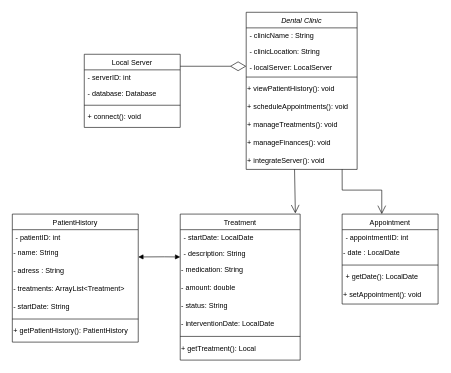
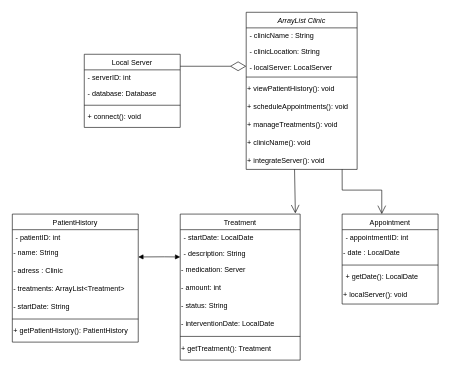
  <mxCell id="0" />
  <mxCell id="1" parent="0" />
- <mxCell id="2" value="Dental Clinic" style="swimlane;fontStyle=2;align=center;verticalAlign=top;childLayout=stackLayout;horizontal=1;startSize=26;horizontalStack=0;resizeParent=1;resizeLast=0;collapsible=1;marginBottom=0;rounded=0;shadow=0;strokeWidth=1;" parent="1" vertex="1"><mxGeometry x="410" y="20" width="185" height="262" as="geometry"><mxRectangle x="230" y="140" width="160" height="26" as="alternateBounds" /></mxGeometry></mxCell>
+ <mxCell id="2" value="ArrayList Clinic" style="swimlane;fontStyle=2;align=center;verticalAlign=top;childLayout=stackLayout;horizontal=1;startSize=26;horizontalStack=0;resizeParent=1;resizeLast=0;collapsible=1;marginBottom=0;rounded=0;shadow=0;strokeWidth=1;" parent="1" vertex="1"><mxGeometry x="410" y="20" width="185" height="262" as="geometry"><mxRectangle x="230" y="140" width="160" height="26" as="alternateBounds" /></mxGeometry></mxCell>
  <mxCell id="3" value="- clinicName : String" style="text;align=left;verticalAlign=top;spacingLeft=4;spacingRight=4;overflow=hidden;rotatable=0;points=[[0,0.5],[1,0.5]];portConstraint=eastwest;" parent="2" vertex="1"><mxGeometry y="26" width="185" height="26" as="geometry" /></mxCell>
  <mxCell id="4" value="- clinicLocation: String" style="text;align=left;verticalAlign=top;spacingLeft=4;spacingRight=4;overflow=hidden;rotatable=0;points=[[0,0.5],[1,0.5]];portConstraint=eastwest;rounded=0;shadow=0;html=0;" parent="2" vertex="1"><mxGeometry y="52" width="185" height="26" as="geometry" /></mxCell>
  <mxCell id="5" value="- localServer: LocalServer" style="text;align=left;verticalAlign=top;spacingLeft=4;spacingRight=4;overflow=hidden;rotatable=0;points=[[0,0.5],[1,0.5]];portConstraint=eastwest;rounded=0;shadow=0;html=0;" parent="2" vertex="1"><mxGeometry y="78" width="185" height="26" as="geometry" /></mxCell>
  <mxCell id="6" value="" style="line;html=1;strokeWidth=1;align=left;verticalAlign=middle;spacingTop=-1;spacingLeft=3;spacingRight=3;rotatable=0;labelPosition=right;points=[];portConstraint=eastwest;" parent="2" vertex="1"><mxGeometry y="104" width="185" height="8" as="geometry" /></mxCell>
  <mxCell id="7" value="+ viewPatientHistory(): void" style="text;html=1;align=left;verticalAlign=middle;resizable=0;points=[];autosize=1;strokeColor=none;fillColor=none;" parent="2" vertex="1"><mxGeometry y="112" width="185" height="30" as="geometry" /></mxCell>
  <mxCell id="8" value="+ scheduleAppointments(): void" style="text;html=1;align=left;verticalAlign=middle;resizable=0;points=[];autosize=1;strokeColor=none;fillColor=none;" parent="2" vertex="1"><mxGeometry y="142" width="185" height="30" as="geometry" /></mxCell>
  <mxCell id="9" value="+ manageTreatments(): void" style="text;html=1;align=left;verticalAlign=middle;resizable=0;points=[];autosize=1;strokeColor=none;fillColor=none;" parent="2" vertex="1"><mxGeometry y="172" width="185" height="30" as="geometry" /></mxCell>
- <mxCell id="10" value="+ manageFinances(): void" style="text;html=1;align=left;verticalAlign=middle;resizable=0;points=[];autosize=1;strokeColor=none;fillColor=none;" parent="2" vertex="1"><mxGeometry y="202" width="185" height="30" as="geometry" /></mxCell>
+ <mxCell id="10" value="+ clinicName(): void" style="text;html=1;align=left;verticalAlign=middle;resizable=0;points=[];autosize=1;strokeColor=none;fillColor=none;" parent="2" vertex="1"><mxGeometry y="202" width="185" height="30" as="geometry" /></mxCell>
  <mxCell id="11" value="+ integrateServer(): void" style="text;html=1;align=left;verticalAlign=middle;resizable=0;points=[];autosize=1;strokeColor=none;fillColor=none;" parent="2" vertex="1"><mxGeometry y="232" width="185" height="30" as="geometry" /></mxCell>
  <mxCell id="12" value="Local Server" style="swimlane;fontStyle=0;align=center;verticalAlign=top;childLayout=stackLayout;horizontal=1;startSize=26;horizontalStack=0;resizeParent=1;resizeLast=0;collapsible=1;marginBottom=0;rounded=0;shadow=0;strokeWidth=1;" parent="1" vertex="1"><mxGeometry x="140" y="90" width="160" height="122" as="geometry"><mxRectangle x="130" y="380" width="160" height="26" as="alternateBounds" /></mxGeometry></mxCell>
  <mxCell id="13" value="- serverID: int" style="text;align=left;verticalAlign=top;spacingLeft=4;spacingRight=4;overflow=hidden;rotatable=0;points=[[0,0.5],[1,0.5]];portConstraint=eastwest;" parent="12" vertex="1"><mxGeometry y="26" width="160" height="26" as="geometry" /></mxCell>
  <mxCell id="14" value="- database: Database" style="text;align=left;verticalAlign=top;spacingLeft=4;spacingRight=4;overflow=hidden;rotatable=0;points=[[0,0.5],[1,0.5]];portConstraint=eastwest;rounded=0;shadow=0;html=0;" parent="12" vertex="1"><mxGeometry y="52" width="160" height="28" as="geometry" /></mxCell>
  <mxCell id="15" value="" style="line;html=1;strokeWidth=1;align=left;verticalAlign=middle;spacingTop=-1;spacingLeft=3;spacingRight=3;rotatable=0;labelPosition=right;points=[];portConstraint=eastwest;" parent="12" vertex="1"><mxGeometry y="80" width="160" height="10" as="geometry" /></mxCell>
  <mxCell id="16" value="+ connect(): void" style="text;align=left;verticalAlign=top;spacingLeft=4;spacingRight=4;overflow=hidden;rotatable=0;points=[[0,0.5],[1,0.5]];portConstraint=eastwest;fontStyle=0" parent="12" vertex="1"><mxGeometry y="90" width="160" height="26" as="geometry" /></mxCell>
  <mxCell id="17" value="PatientHistory" style="swimlane;fontStyle=0;align=center;verticalAlign=top;childLayout=stackLayout;horizontal=1;startSize=26;horizontalStack=0;resizeParent=1;resizeLast=0;collapsible=1;marginBottom=0;rounded=0;shadow=0;strokeWidth=1;" parent="1" vertex="1"><mxGeometry x="20" y="356.5" width="210" height="213.5" as="geometry"><mxRectangle x="340" y="380" width="170" height="26" as="alternateBounds" /></mxGeometry></mxCell>
  <mxCell id="18" value="- patientID: int&#10;" style="text;align=left;verticalAlign=top;spacingLeft=4;spacingRight=4;overflow=hidden;rotatable=0;points=[[0,0.5],[1,0.5]];portConstraint=eastwest;" parent="17" vertex="1"><mxGeometry y="26" width="210" height="24" as="geometry" /></mxCell>
  <mxCell id="19" value="- name: String" style="text;html=1;align=left;verticalAlign=middle;resizable=0;points=[];autosize=1;strokeColor=none;fillColor=none;" parent="17" vertex="1"><mxGeometry y="50" width="210" height="30" as="geometry" /></mxCell>
- <mxCell id="20" value="- adress : String" style="text;html=1;align=left;verticalAlign=middle;resizable=0;points=[];autosize=1;strokeColor=none;fillColor=none;" vertex="1" parent="17"><mxGeometry y="80" width="210" height="30" as="geometry" /></mxCell>
+ <mxCell id="20" value="- adress : Clinic" style="text;html=1;align=left;verticalAlign=middle;resizable=0;points=[];autosize=1;strokeColor=none;fillColor=none;" vertex="1" parent="17"><mxGeometry y="80" width="210" height="30" as="geometry" /></mxCell>
  <mxCell id="21" value="- treatments: ArrayList&amp;lt;Treatment&amp;gt;" style="text;html=1;align=left;verticalAlign=middle;resizable=0;points=[];autosize=1;strokeColor=none;fillColor=none;" vertex="1" parent="17"><mxGeometry y="110" width="210" height="30" as="geometry" /></mxCell>
  <mxCell id="22" value="- startDate: String" style="text;html=1;align=left;verticalAlign=middle;resizable=0;points=[];autosize=1;strokeColor=none;fillColor=none;" vertex="1" parent="17"><mxGeometry y="140" width="210" height="30" as="geometry" /></mxCell>
  <mxCell id="23" value="" style="line;html=1;strokeWidth=1;align=left;verticalAlign=middle;spacingTop=-1;spacingLeft=3;spacingRight=3;rotatable=0;labelPosition=right;points=[];portConstraint=eastwest;" parent="17" vertex="1"><mxGeometry y="170" width="210" height="10" as="geometry" /></mxCell>
  <mxCell id="24" value="+ getPatientHistory(): PatientHistory" style="text;html=1;align=left;verticalAlign=middle;resizable=0;points=[];autosize=1;strokeColor=none;fillColor=none;" parent="17" vertex="1"><mxGeometry y="180" width="210" height="30" as="geometry" /></mxCell>
  <mxCell id="25" value="Treatment" style="swimlane;fontStyle=0;align=center;verticalAlign=top;childLayout=stackLayout;horizontal=1;startSize=26;horizontalStack=0;resizeParent=1;resizeLast=0;collapsible=1;marginBottom=0;rounded=0;shadow=0;strokeWidth=1;" parent="1" vertex="1"><mxGeometry x="300" y="356.5" width="200" height="243.5" as="geometry"><mxRectangle x="550" y="140" width="160" height="26" as="alternateBounds" /></mxGeometry></mxCell>
  <mxCell id="26" value="- startDate: LocalDate" style="text;align=left;verticalAlign=top;spacingLeft=4;spacingRight=4;overflow=hidden;rotatable=0;points=[[0,0.5],[1,0.5]];portConstraint=eastwest;" parent="25" vertex="1"><mxGeometry y="26" width="200" height="26" as="geometry" /></mxCell>
  <mxCell id="27" value="- description: String" style="text;align=left;verticalAlign=top;spacingLeft=4;spacingRight=4;overflow=hidden;rotatable=0;points=[[0,0.5],[1,0.5]];portConstraint=eastwest;rounded=0;shadow=0;html=0;" parent="25" vertex="1"><mxGeometry y="52" width="200" height="26" as="geometry" /></mxCell>
- <mxCell id="28" value="- medication: String" style="text;html=1;align=left;verticalAlign=middle;resizable=0;points=[];autosize=1;strokeColor=none;fillColor=none;" vertex="1" parent="25"><mxGeometry y="78" width="200" height="30" as="geometry" /></mxCell>
- <mxCell id="29" value="- amount: double" style="text;html=1;align=left;verticalAlign=middle;resizable=0;points=[];autosize=1;strokeColor=none;fillColor=none;" vertex="1" parent="25"><mxGeometry y="108" width="200" height="30" as="geometry" /></mxCell>
+ <mxCell id="28" value="- medication: Server" style="text;html=1;align=left;verticalAlign=middle;resizable=0;points=[];autosize=1;strokeColor=none;fillColor=none;" vertex="1" parent="25"><mxGeometry y="78" width="200" height="30" as="geometry" /></mxCell>
+ <mxCell id="29" value="- amount: int" style="text;html=1;align=left;verticalAlign=middle;resizable=0;points=[];autosize=1;strokeColor=none;fillColor=none;" vertex="1" parent="25"><mxGeometry y="108" width="200" height="30" as="geometry" /></mxCell>
  <mxCell id="30" value="- status: String" style="text;html=1;align=left;verticalAlign=middle;resizable=0;points=[];autosize=1;strokeColor=none;fillColor=none;" vertex="1" parent="25"><mxGeometry y="138" width="200" height="30" as="geometry" /></mxCell>
  <mxCell id="31" value="- interventionDate: LocalDate" style="text;html=1;align=left;verticalAlign=middle;resizable=0;points=[];autosize=1;strokeColor=none;fillColor=none;" vertex="1" parent="25"><mxGeometry y="168" width="200" height="30" as="geometry" /></mxCell>
  <mxCell id="32" value="" style="line;html=1;strokeWidth=1;align=left;verticalAlign=middle;spacingTop=-1;spacingLeft=3;spacingRight=3;rotatable=0;labelPosition=right;points=[];portConstraint=eastwest;" parent="25" vertex="1"><mxGeometry y="198" width="200" height="12" as="geometry" /></mxCell>
- <mxCell id="33" value="+ getTreatment(): Local" style="text;html=1;align=left;verticalAlign=middle;resizable=0;points=[];autosize=1;strokeColor=none;fillColor=none;" parent="25" vertex="1"><mxGeometry y="210" width="200" height="30" as="geometry" /></mxCell>
+ <mxCell id="33" value="+ getTreatment(): Treatment" style="text;html=1;align=left;verticalAlign=middle;resizable=0;points=[];autosize=1;strokeColor=none;fillColor=none;" parent="25" vertex="1"><mxGeometry y="210" width="200" height="30" as="geometry" /></mxCell>
  <mxCell id="34" value="&lt;span style=&quot;font-weight: normal;&quot;&gt;Appointment&lt;/span&gt;" style="swimlane;fontStyle=1;align=center;verticalAlign=top;childLayout=stackLayout;horizontal=1;startSize=26;horizontalStack=0;resizeParent=1;resizeParentMax=0;resizeLast=0;collapsible=1;marginBottom=0;whiteSpace=wrap;html=1;" parent="1" vertex="1"><mxGeometry x="570" y="356.5" width="160" height="150" as="geometry" /></mxCell>
  <mxCell id="35" value="- appointmentID: int" style="text;strokeColor=none;fillColor=none;align=left;verticalAlign=top;spacingLeft=4;spacingRight=4;overflow=hidden;rotatable=0;points=[[0,0.5],[1,0.5]];portConstraint=eastwest;whiteSpace=wrap;html=1;" parent="34" vertex="1"><mxGeometry y="26" width="160" height="24" as="geometry" /></mxCell>
  <mxCell id="36" value="- date : LocalDate" style="text;html=1;align=left;verticalAlign=middle;resizable=0;points=[];autosize=1;strokeColor=none;fillColor=none;" parent="34" vertex="1"><mxGeometry y="50" width="160" height="30" as="geometry" /></mxCell>
  <mxCell id="37" value="" style="line;strokeWidth=1;fillColor=none;align=left;verticalAlign=middle;spacingTop=-1;spacingLeft=3;spacingRight=3;rotatable=0;labelPosition=right;points=[];portConstraint=eastwest;strokeColor=inherit;" parent="34" vertex="1"><mxGeometry y="80" width="160" height="10" as="geometry" /></mxCell>
  <mxCell id="38" value="+ getDate(): LocalDate" style="text;strokeColor=none;fillColor=none;align=left;verticalAlign=top;spacingLeft=4;spacingRight=4;overflow=hidden;rotatable=0;points=[[0,0.5],[1,0.5]];portConstraint=eastwest;whiteSpace=wrap;html=1;" parent="34" vertex="1"><mxGeometry y="90" width="160" height="30" as="geometry" /></mxCell>
- <mxCell id="39" value="+ setAppointment(): void" style="text;html=1;align=left;verticalAlign=middle;resizable=0;points=[];autosize=1;strokeColor=none;fillColor=none;" parent="34" vertex="1"><mxGeometry y="120" width="160" height="30" as="geometry" /></mxCell>
+ <mxCell id="39" value="+ localServer(): void" style="text;html=1;align=left;verticalAlign=middle;resizable=0;points=[];autosize=1;strokeColor=none;fillColor=none;" parent="34" vertex="1"><mxGeometry y="120" width="160" height="30" as="geometry" /></mxCell>
  <mxCell id="40" value="" style="endArrow=diamondThin;endFill=0;endSize=24;html=1;rounded=0;" parent="1" edge="1"><mxGeometry width="160" relative="1" as="geometry"><mxPoint x="300" y="110" as="sourcePoint" /><mxPoint x="410" y="110" as="targetPoint" /><Array as="points" /></mxGeometry></mxCell>
  <mxCell id="41" value="" style="endArrow=block;startArrow=block;endFill=1;startFill=1;html=1;rounded=0;" parent="1" edge="1"><mxGeometry width="160" relative="1" as="geometry"><mxPoint x="230" y="428" as="sourcePoint" /><mxPoint x="300" y="428" as="targetPoint" /><Array as="points"><mxPoint x="274" y="427.75" /></Array></mxGeometry></mxCell>
  <mxCell id="42" value="" style="endArrow=open;endFill=1;endSize=12;html=1;rounded=0;entryX=0.96;entryY=0.029;entryDx=0;entryDy=0;exitX=0.436;exitY=1.178;exitDx=0;exitDy=0;exitPerimeter=0;entryPerimeter=0;" parent="1" edge="1"><mxGeometry width="160" relative="1" as="geometry"><mxPoint x="490.66" y="282" as="sourcePoint" /><mxPoint x="492" y="355.322" as="targetPoint" /></mxGeometry></mxCell>
  <mxCell id="43" value="" style="endArrow=open;endFill=1;endSize=12;html=1;rounded=0;exitX=0.886;exitY=1.111;exitDx=0;exitDy=0;exitPerimeter=0;" parent="1" edge="1"><mxGeometry width="160" relative="1" as="geometry"><mxPoint x="570" y="281.83" as="sourcePoint" /><mxPoint x="636.09" y="356.5" as="targetPoint" /><Array as="points"><mxPoint x="570.09" y="316.5" /><mxPoint x="636.09" y="316.5" /></Array></mxGeometry></mxCell>
